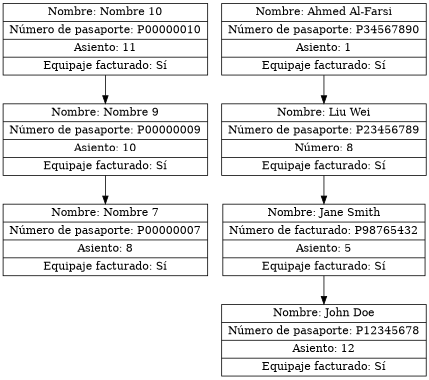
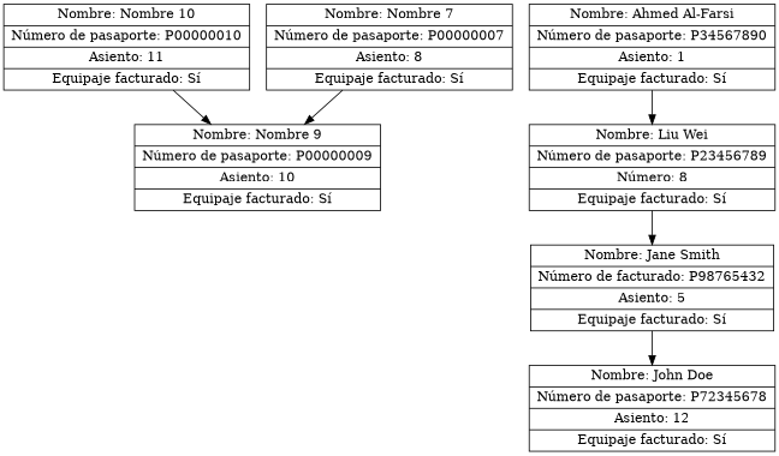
  digraph {
    rankdir=TB
    node [shape=record]
    n1 [label="{Nombre: Nombre 10 | Número de pasaporte: P00000010 | Asiento: 11 | Equipaje facturado: Sí}"]
    n2 [label="{Nombre: Nombre 9 | Número de pasaporte: P00000009 | Asiento: 10 | Equipaje facturado: Sí}"]
    n3 [label="{Nombre: Nombre 7 | Número de pasaporte: P00000007 | Asiento: 8 | Equipaje facturado: Sí}"]
    n4 [label="{Nombre: Ahmed Al-Farsi | Número de pasaporte: P34567890 | Asiento: 1 | Equipaje facturado: Sí}"]
    n5 [label="{Nombre: Liu Wei | Número de pasaporte: P23456789 | Número: 8 | Equipaje facturado: Sí}"]
    n6 [label="{Nombre: Jane Smith | Número de facturado: P98765432 | Asiento: 5 | Equipaje facturado: Sí}"]
-   n7 [label="{Nombre: John Doe | Número de pasaporte: P12345678 | Asiento: 12 | Equipaje facturado: Sí}"]
+   n7 [label="{Nombre: John Doe | Número de pasaporte: P72345678 | Asiento: 12 | Equipaje facturado: Sí}"]
    n1 -> n2
-   n2 -> n3
+   n3 -> n2
    n4 -> n5
    n5 -> n6
    n6 -> n7
  }
